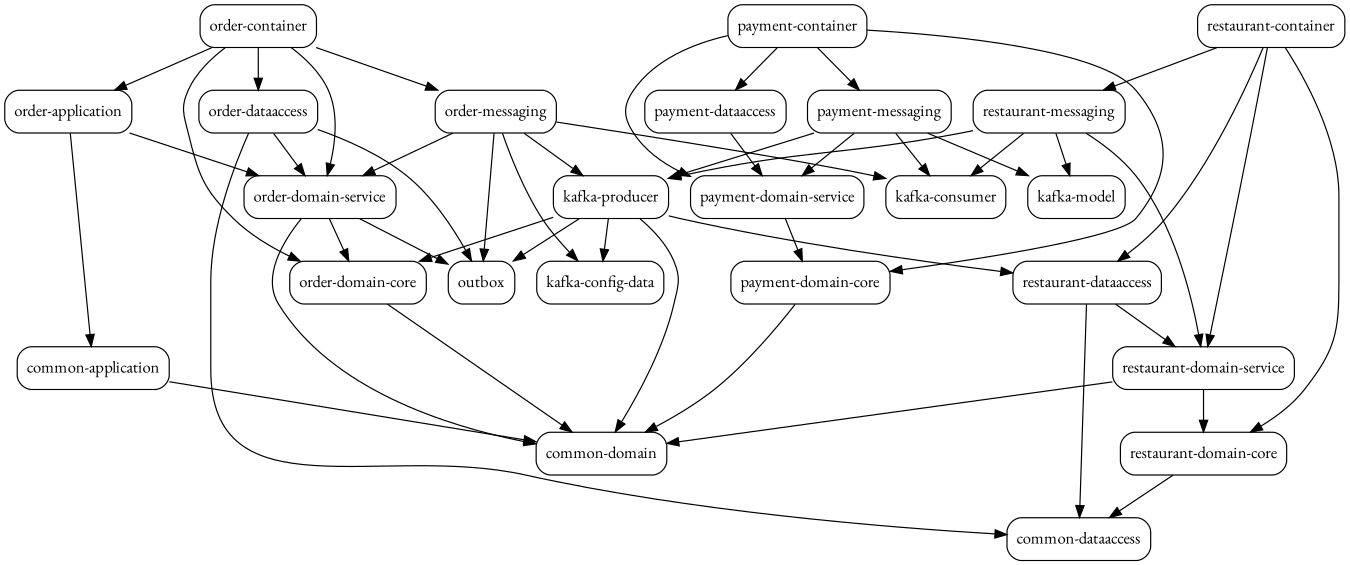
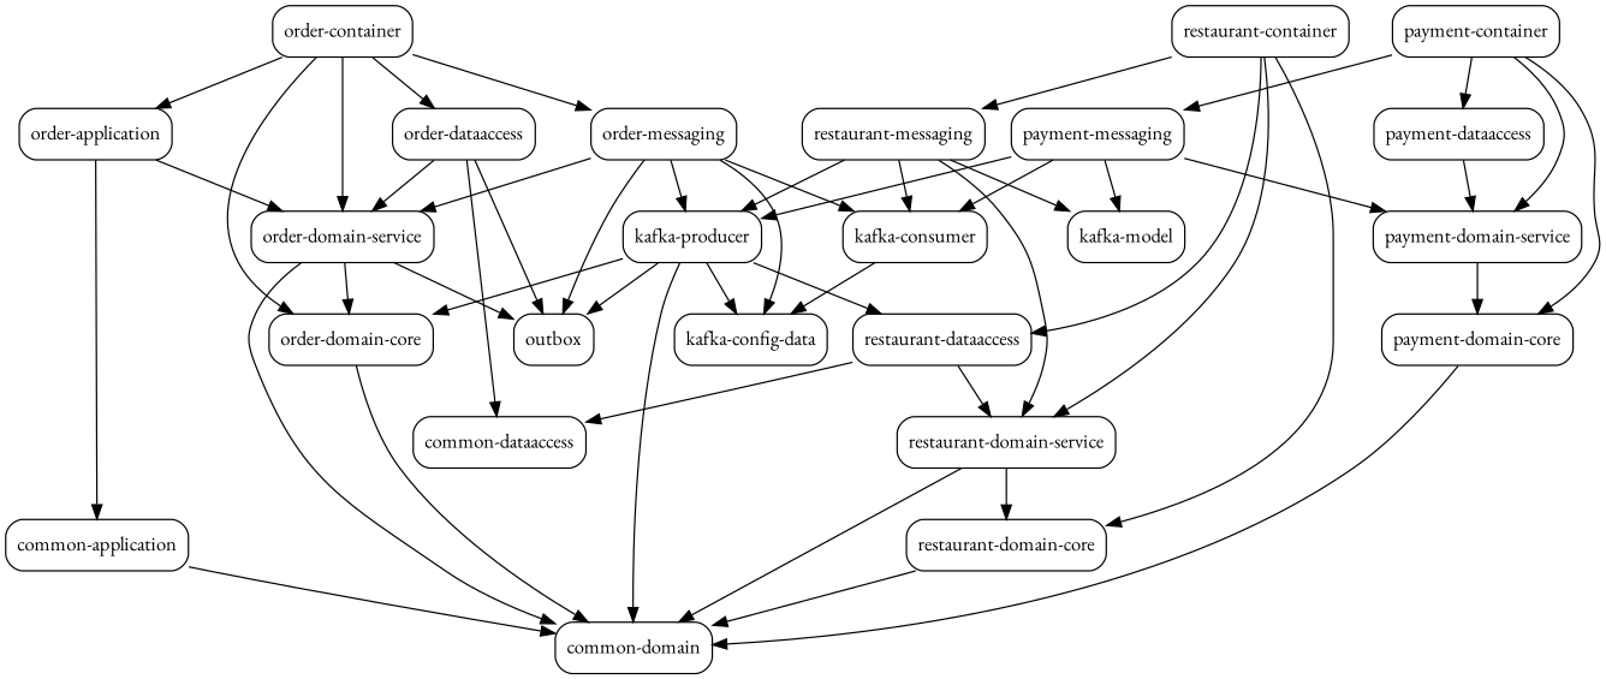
  digraph {
    fontname="EB Garamond"
    node [fontname="EB Garamond" fontsize=14 shape=box style=rounded]
    edge [fontname="EB Garamond" fontsize=10]
    n1 [label=<order-domain-core>]
    n2 [label=<common-domain>]
    n3 [label=<order-domain-service>]
    n4 [label=<outbox>]
    n5 [label=<common-application>]
    n6 [label=<order-application>]
    n7 [label=<order-dataaccess>]
    n8 [label=<common-dataaccess>]
    n9 [label=<kafka-producer>]
    n10 [label=<kafka-config-data>]
    n11 [label=<restaurant-dataaccess>]
    n12 [label=<kafka-model>]
    n13 [label=<kafka-consumer>]
    n14 [label=<order-messaging>]
    n15 [label=<order-container>]
    n16 [label=<payment-domain-core>]
    n17 [label=<payment-domain-service>]
    n18 [label=<payment-dataaccess>]
    n19 [label=<payment-messaging>]
    n20 [label=<payment-container>]
    n21 [label=<restaurant-domain-core>]
    n22 [label=<restaurant-domain-service>]
    n23 [label=<restaurant-messaging>]
    n24 [label=<restaurant-container>]
    n1 -> n2
    n3 -> n1
    n3 -> n2
    n3 -> n4
    n5 -> n2
    n6 -> n3
    n6 -> n5
    n7 -> n3
    n7 -> n4
    n7 -> n8
    n9 -> n1
    n9 -> n2
    n9 -> n4
    n9 -> n10
    n9 -> n11
    n11 -> n8
    n11 -> n22
+   n13 -> n10
    n14 -> n3
    n14 -> n4
    n14 -> n9
    n14 -> n10
    n14 -> n13
    n15 -> n1
    n15 -> n3
    n15 -> n6
    n15 -> n7
    n15 -> n14
    n16 -> n2
    n17 -> n16
    n18 -> n17
    n19 -> n9
    n19 -> n12
    n19 -> n13
    n19 -> n17
    n20 -> n16
    n20 -> n17
    n20 -> n18
    n20 -> n19
-   n21 -> n8
+   n21 -> n2
    n22 -> n2
    n22 -> n21
    n23 -> n9
    n23 -> n12
    n23 -> n13
    n23 -> n22
    n24 -> n11
    n24 -> n21
    n24 -> n22
    n24 -> n23
  }
